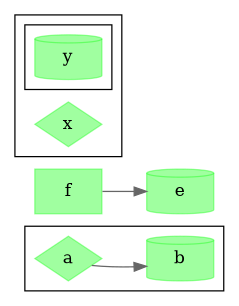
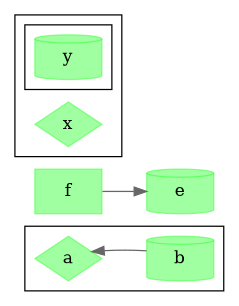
  digraph {
    rankdir=LR
    node [color="#00ff005f" fillcolor="#00ff005f" shape=cylinder style=filled]
    edge [color=gray40]
    a [height=0.50 shape=diamond width=0.75]
    b [height=0.50 width=0.75]
    e [height=0.50 width=0.75]
    f [height=0.50 shape=box width=0.75]
    y [height=0.50 width=0.75]
    x [height=0.50 shape=diamond width=0.75]
    subgraph sub_1 {
      e
      f
      subgraph cluster_2 {
        a
        b
      }
    }
    subgraph sub_3 {
      subgraph cluster_4 {
        x
        subgraph cluster_5 {
          y
        }
      }
    }
-   a -> b
+   b -> a
    f -> e
  }
